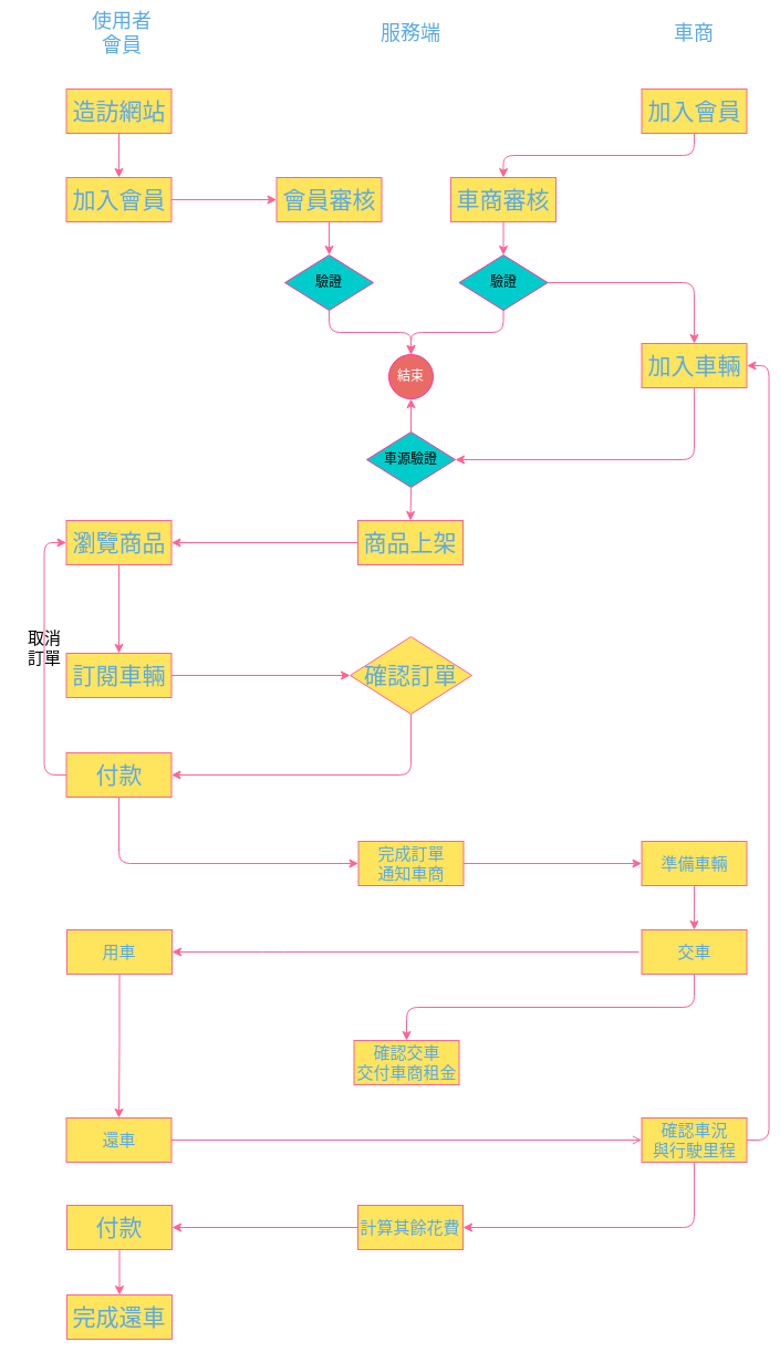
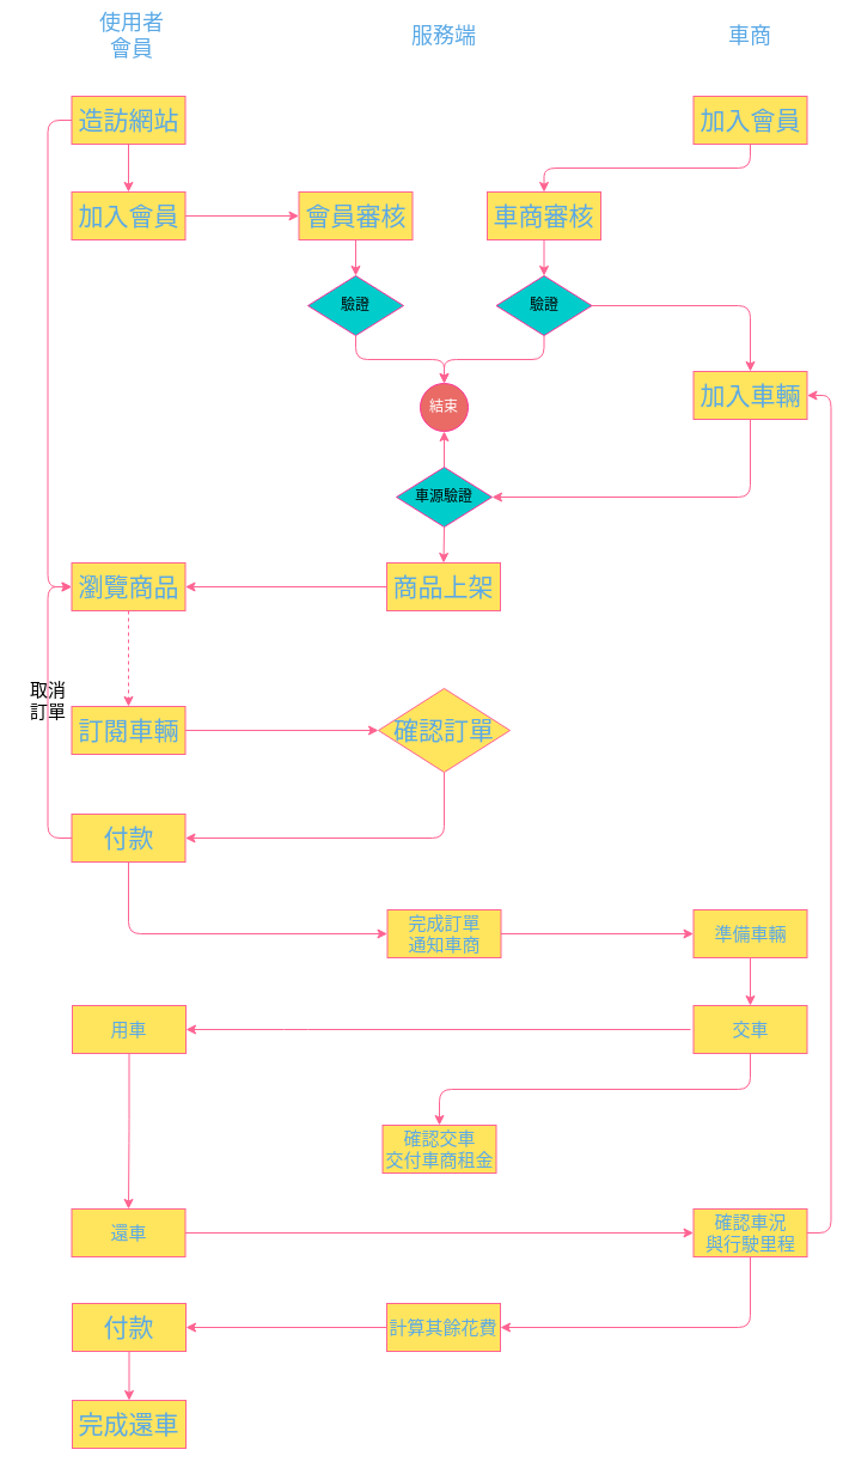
  <mxCell id="0" />
  <mxCell id="1" parent="0" />
  <mxCell id="2" value="使用者&lt;br style=&quot;font-size: 18px;&quot;&gt;會員" style="text;html=1;strokeColor=none;fillColor=none;align=center;verticalAlign=middle;whiteSpace=wrap;rounded=0;fontColor=#5AA9E6;fontSize=18;" vertex="1" parent="1"><mxGeometry x="60" y="20" width="100" height="20" as="geometry" /></mxCell>
  <mxCell id="3" value="服務端" style="text;html=1;strokeColor=none;fillColor=none;align=center;verticalAlign=middle;whiteSpace=wrap;rounded=0;fontColor=#5AA9E6;fontSize=18;" vertex="1" parent="1"><mxGeometry x="318" y="20" width="106" height="20" as="geometry" /></mxCell>
  <mxCell id="4" value="車商" style="text;html=1;strokeColor=none;fillColor=none;align=center;verticalAlign=middle;whiteSpace=wrap;rounded=0;fontColor=#5AA9E6;fontSize=18;" vertex="1" parent="1"><mxGeometry x="607" y="20" width="40" height="20" as="geometry" /></mxCell>
  <mxCell id="5" style="edgeStyle=orthogonalEdgeStyle;curved=0;rounded=1;sketch=0;orthogonalLoop=1;jettySize=auto;html=1;exitX=0.5;exitY=1;exitDx=0;exitDy=0;entryX=0.5;entryY=0;entryDx=0;entryDy=0;fontColor=#5AA9E6;strokeColor=#FF6392;fillColor=#FFE45E;" edge="1" parent="1" source="7" target="9"><mxGeometry relative="1" as="geometry" /></mxCell>
+ <mxCell id="6" style="edgeStyle=orthogonalEdgeStyle;curved=0;rounded=1;sketch=0;orthogonalLoop=1;jettySize=auto;html=1;exitX=0;exitY=0.5;exitDx=0;exitDy=0;entryX=0;entryY=0.5;entryDx=0;entryDy=0;fontColor=#FFFFFF;strokeColor=#FF6392;fillColor=#FFE45E;" edge="1" parent="1" source="7" target="30"><mxGeometry relative="1" as="geometry" /></mxCell>
  <mxCell id="7" value="造訪網站" style="rounded=0;whiteSpace=wrap;html=1;fontSize=21;fillColor=#FFE45E;strokeColor=#FF6392;fontColor=#5AA9E6;" vertex="1" parent="1"><mxGeometry x="59.5" y="80" width="95" height="40" as="geometry" /></mxCell>
  <mxCell id="8" style="edgeStyle=orthogonalEdgeStyle;curved=0;rounded=1;sketch=0;orthogonalLoop=1;jettySize=auto;html=1;exitX=1;exitY=0.5;exitDx=0;exitDy=0;entryX=0;entryY=0.5;entryDx=0;entryDy=0;fontColor=#FFFFFF;strokeColor=#FF6392;fillColor=#FFE45E;" edge="1" parent="1" source="9" target="11"><mxGeometry relative="1" as="geometry" /></mxCell>
  <mxCell id="9" value="加入會員" style="rounded=0;whiteSpace=wrap;html=1;fontSize=21;fillColor=#FFE45E;strokeColor=#FF6392;fontColor=#5AA9E6;" vertex="1" parent="1"><mxGeometry x="59.5" y="160" width="95" height="40" as="geometry" /></mxCell>
  <mxCell id="10" style="edgeStyle=orthogonalEdgeStyle;curved=0;rounded=1;sketch=0;orthogonalLoop=1;jettySize=auto;html=1;exitX=0.5;exitY=1;exitDx=0;exitDy=0;entryX=0.5;entryY=0;entryDx=0;entryDy=0;fontColor=#5AA9E6;strokeColor=#FF6392;fillColor=#FFE45E;" edge="1" parent="1" source="11" target="13"><mxGeometry relative="1" as="geometry" /></mxCell>
  <mxCell id="11" value="會員審核" style="rounded=0;whiteSpace=wrap;html=1;fontSize=21;fillColor=#FFE45E;strokeColor=#FF6392;fontColor=#5AA9E6;" vertex="1" parent="1"><mxGeometry x="249.5" y="160" width="95" height="40" as="geometry" /></mxCell>
  <mxCell id="12" style="edgeStyle=orthogonalEdgeStyle;curved=0;rounded=1;sketch=0;orthogonalLoop=1;jettySize=auto;html=1;exitX=0.5;exitY=1;exitDx=0;exitDy=0;entryX=0.5;entryY=0;entryDx=0;entryDy=0;fontColor=#FFFFFF;strokeColor=#FF6392;fillColor=#FFE45E;" edge="1" parent="1" source="13" target="14"><mxGeometry relative="1" as="geometry" /></mxCell>
  <mxCell id="13" value="驗證" style="rhombus;whiteSpace=wrap;html=1;rounded=0;sketch=0;strokeColor=#FF3399;fillColor=#00CCCC;" vertex="1" parent="1"><mxGeometry x="257" y="230" width="80" height="50" as="geometry" /></mxCell>
  <mxCell id="14" value="結束" style="ellipse;whiteSpace=wrap;html=1;aspect=fixed;rounded=0;sketch=0;fontColor=#FFFFFF;strokeColor=#FF3399;fillColor=#EA6B66;" vertex="1" parent="1"><mxGeometry x="351" y="320" width="40" height="40" as="geometry" /></mxCell>
  <mxCell id="15" style="edgeStyle=orthogonalEdgeStyle;curved=0;rounded=1;sketch=0;orthogonalLoop=1;jettySize=auto;html=1;exitX=0.5;exitY=1;exitDx=0;exitDy=0;fontColor=#FFFFFF;strokeColor=#FF6392;fillColor=#FFE45E;" edge="1" parent="1" source="16" target="18"><mxGeometry relative="1" as="geometry" /></mxCell>
  <mxCell id="16" value="加入會員" style="rounded=0;whiteSpace=wrap;html=1;fontSize=21;fillColor=#FFE45E;strokeColor=#FF6392;fontColor=#5AA9E6;" vertex="1" parent="1"><mxGeometry x="579.5" y="80" width="95" height="40" as="geometry" /></mxCell>
  <mxCell id="17" style="edgeStyle=orthogonalEdgeStyle;curved=0;rounded=1;sketch=0;orthogonalLoop=1;jettySize=auto;html=1;exitX=0.5;exitY=1;exitDx=0;exitDy=0;entryX=0.5;entryY=0;entryDx=0;entryDy=0;fontColor=#FFFFFF;strokeColor=#FF6392;fillColor=#FFE45E;" edge="1" parent="1" source="18" target="21"><mxGeometry relative="1" as="geometry" /></mxCell>
  <mxCell id="18" value="車商審核" style="rounded=0;whiteSpace=wrap;html=1;fontSize=21;fillColor=#FFE45E;strokeColor=#FF6392;fontColor=#5AA9E6;" vertex="1" parent="1"><mxGeometry x="407" y="160" width="95" height="40" as="geometry" /></mxCell>
  <mxCell id="19" style="edgeStyle=orthogonalEdgeStyle;curved=0;rounded=1;sketch=0;orthogonalLoop=1;jettySize=auto;html=1;exitX=1;exitY=0.5;exitDx=0;exitDy=0;entryX=0.5;entryY=0;entryDx=0;entryDy=0;fontColor=#FFFFFF;strokeColor=#FF6392;fillColor=#FFE45E;" edge="1" parent="1" source="21" target="23"><mxGeometry relative="1" as="geometry" /></mxCell>
  <mxCell id="20" style="edgeStyle=orthogonalEdgeStyle;curved=0;rounded=1;sketch=0;orthogonalLoop=1;jettySize=auto;html=1;exitX=0.5;exitY=1;exitDx=0;exitDy=0;entryX=0.5;entryY=0;entryDx=0;entryDy=0;fontColor=#FFFFFF;strokeColor=#FF6392;fillColor=#FFE45E;" edge="1" parent="1" source="21" target="14"><mxGeometry relative="1" as="geometry" /></mxCell>
  <mxCell id="21" value="驗證" style="rhombus;whiteSpace=wrap;html=1;rounded=0;sketch=0;strokeColor=#FF3399;fillColor=#00CCCC;" vertex="1" parent="1"><mxGeometry x="414.5" y="230" width="80" height="50" as="geometry" /></mxCell>
  <mxCell id="22" style="edgeStyle=orthogonalEdgeStyle;curved=0;rounded=1;sketch=0;orthogonalLoop=1;jettySize=auto;html=1;exitX=0.5;exitY=1;exitDx=0;exitDy=0;entryX=1;entryY=0.5;entryDx=0;entryDy=0;fontColor=#FFFFFF;strokeColor=#FF6392;fillColor=#FFE45E;" edge="1" parent="1" source="23" target="26"><mxGeometry relative="1" as="geometry"><mxPoint x="418" y="420" as="targetPoint" /></mxGeometry></mxCell>
  <mxCell id="23" value="加入車輛" style="rounded=0;whiteSpace=wrap;html=1;fontSize=21;fillColor=#FFE45E;strokeColor=#FF6392;fontColor=#5AA9E6;" vertex="1" parent="1"><mxGeometry x="579.5" y="310" width="95" height="40" as="geometry" /></mxCell>
  <mxCell id="24" style="edgeStyle=orthogonalEdgeStyle;curved=0;rounded=1;sketch=0;orthogonalLoop=1;jettySize=auto;html=1;exitX=0.5;exitY=0;exitDx=0;exitDy=0;entryX=0.5;entryY=1;entryDx=0;entryDy=0;fontColor=#FFFFFF;strokeColor=#FF6392;fillColor=#FFE45E;" edge="1" parent="1" source="26" target="14"><mxGeometry relative="1" as="geometry" /></mxCell>
  <mxCell id="25" style="edgeStyle=orthogonalEdgeStyle;curved=0;rounded=1;sketch=0;orthogonalLoop=1;jettySize=auto;html=1;exitX=0.5;exitY=1;exitDx=0;exitDy=0;entryX=0.5;entryY=0;entryDx=0;entryDy=0;fontColor=#FFFFFF;strokeColor=#FF6392;fillColor=#FFE45E;" edge="1" parent="1" source="26" target="28"><mxGeometry relative="1" as="geometry" /></mxCell>
  <mxCell id="26" value="車源驗證" style="rhombus;whiteSpace=wrap;html=1;rounded=0;sketch=0;strokeColor=#FF3399;fillColor=#00CCCC;" vertex="1" parent="1"><mxGeometry x="331" y="390" width="80" height="50" as="geometry" /></mxCell>
  <mxCell id="27" style="edgeStyle=orthogonalEdgeStyle;curved=0;rounded=1;sketch=0;orthogonalLoop=1;jettySize=auto;html=1;exitX=0;exitY=0.5;exitDx=0;exitDy=0;entryX=1;entryY=0.5;entryDx=0;entryDy=0;fontColor=#FFFFFF;strokeColor=#FF6392;fillColor=#FFE45E;" edge="1" parent="1" source="28" target="30"><mxGeometry relative="1" as="geometry" /></mxCell>
  <mxCell id="28" value="商品上架" style="rounded=0;whiteSpace=wrap;html=1;fontSize=21;fillColor=#FFE45E;strokeColor=#FF6392;fontColor=#5AA9E6;" vertex="1" parent="1"><mxGeometry x="323" y="470" width="95" height="40" as="geometry" /></mxCell>
- <mxCell id="29" style="edgeStyle=orthogonalEdgeStyle;curved=0;rounded=1;sketch=0;orthogonalLoop=1;jettySize=auto;html=1;exitX=0.5;exitY=1;exitDx=0;exitDy=0;entryX=0.5;entryY=0;entryDx=0;entryDy=0;fontSize=16;fontColor=#FFFFFF;strokeColor=#FF6392;fillColor=#FFE45E;" edge="1" parent="1" source="30" target="32"><mxGeometry relative="1" as="geometry" /></mxCell>
+ <mxCell id="29" style="edgeStyle=orthogonalEdgeStyle;curved=0;rounded=1;sketch=0;orthogonalLoop=1;jettySize=auto;html=1;exitX=0.5;exitY=1;exitDx=0;exitDy=0;entryX=0.5;entryY=0;entryDx=0;entryDy=0;fontSize=16;fontColor=#FFFFFF;strokeColor=#FF6392;fillColor=#FFE45E;dashed=1;" edge="1" parent="1" source="30" target="32"><mxGeometry relative="1" as="geometry" /></mxCell>
  <mxCell id="30" value="瀏覽商品" style="rounded=0;whiteSpace=wrap;html=1;fontSize=21;fillColor=#FFE45E;strokeColor=#FF6392;fontColor=#5AA9E6;" vertex="1" parent="1"><mxGeometry x="59.5" y="470" width="95" height="40" as="geometry" /></mxCell>
  <mxCell id="31" value="" style="edgeStyle=orthogonalEdgeStyle;curved=0;rounded=1;sketch=0;orthogonalLoop=1;jettySize=auto;html=1;fontSize=18;fontColor=#FFFFFF;strokeColor=#FF6392;fillColor=#FFE45E;" edge="1" parent="1" source="32" target="34"><mxGeometry relative="1" as="geometry" /></mxCell>
  <mxCell id="32" value="訂閱車輛" style="rounded=0;whiteSpace=wrap;html=1;fontSize=21;fillColor=#FFE45E;strokeColor=#FF6392;fontColor=#5AA9E6;" vertex="1" parent="1"><mxGeometry x="59.5" y="590" width="95" height="40" as="geometry" /></mxCell>
  <mxCell id="33" style="edgeStyle=orthogonalEdgeStyle;curved=0;rounded=1;sketch=0;orthogonalLoop=1;jettySize=auto;html=1;exitX=0.5;exitY=1;exitDx=0;exitDy=0;entryX=1;entryY=0.5;entryDx=0;entryDy=0;fontSize=18;fontColor=#FFFFFF;strokeColor=#FF6392;fillColor=#FFE45E;" edge="1" parent="1" source="34" target="37"><mxGeometry relative="1" as="geometry" /></mxCell>
  <mxCell id="34" value="確認訂單" style="rhombus;whiteSpace=wrap;html=1;rounded=0;fontSize=21;fontColor=#5AA9E6;strokeColor=#FF6392;fillColor=#FFE45E;" vertex="1" parent="1"><mxGeometry x="316" y="575" width="110" height="70" as="geometry" /></mxCell>
  <mxCell id="35" style="edgeStyle=orthogonalEdgeStyle;curved=0;rounded=1;sketch=0;orthogonalLoop=1;jettySize=auto;html=1;exitX=0.5;exitY=1;exitDx=0;exitDy=0;entryX=0;entryY=0.5;entryDx=0;entryDy=0;fontSize=15;fontColor=#FFFFFF;strokeColor=#FF6392;fillColor=#FFE45E;" edge="1" parent="1" source="37" target="39"><mxGeometry relative="1" as="geometry" /></mxCell>
  <mxCell id="36" style="edgeStyle=orthogonalEdgeStyle;curved=0;rounded=1;sketch=0;orthogonalLoop=1;jettySize=auto;html=1;exitX=0;exitY=0.5;exitDx=0;exitDy=0;entryX=0;entryY=0.5;entryDx=0;entryDy=0;fontSize=15;fontColor=#FFFFFF;strokeColor=#FF6392;fillColor=#FFE45E;" edge="1" parent="1" source="37" target="30"><mxGeometry relative="1" as="geometry" /></mxCell>
  <mxCell id="37" value="付款" style="rounded=0;whiteSpace=wrap;html=1;fontSize=21;fillColor=#FFE45E;strokeColor=#FF6392;fontColor=#5AA9E6;" vertex="1" parent="1"><mxGeometry x="59.5" y="680" width="95" height="40" as="geometry" /></mxCell>
  <mxCell id="38" style="edgeStyle=orthogonalEdgeStyle;curved=0;rounded=1;sketch=0;orthogonalLoop=1;jettySize=auto;html=1;exitX=1;exitY=0.5;exitDx=0;exitDy=0;entryX=0;entryY=0.5;entryDx=0;entryDy=0;fontSize=15;fontColor=#000000;strokeColor=#FF6392;fillColor=#FFE45E;" edge="1" parent="1" source="39" target="42"><mxGeometry relative="1" as="geometry" /></mxCell>
  <mxCell id="39" value="完成訂單&lt;br style=&quot;font-size: 15px;&quot;&gt;通知車商" style="rounded=0;whiteSpace=wrap;html=1;fontSize=15;fillColor=#FFE45E;strokeColor=#FF6392;fontColor=#5AA9E6;" vertex="1" parent="1"><mxGeometry x="323.5" y="760" width="95" height="40" as="geometry" /></mxCell>
  <mxCell id="40" value="取消訂單" style="text;html=1;strokeColor=none;fillColor=none;align=center;verticalAlign=middle;whiteSpace=wrap;rounded=0;sketch=0;fontSize=15;fontColor=#000000;" vertex="1" parent="1"><mxGeometry x="20" y="575" width="40" height="20" as="geometry" /></mxCell>
  <mxCell id="41" style="edgeStyle=orthogonalEdgeStyle;curved=0;rounded=1;sketch=0;orthogonalLoop=1;jettySize=auto;html=1;exitX=0.5;exitY=1;exitDx=0;exitDy=0;entryX=0.5;entryY=0;entryDx=0;entryDy=0;fontSize=15;fontColor=#000000;strokeColor=#FF6392;fillColor=#FFE45E;" edge="1" parent="1" source="42" target="45"><mxGeometry relative="1" as="geometry" /></mxCell>
  <mxCell id="42" value="準備車輛" style="rounded=0;whiteSpace=wrap;html=1;fontSize=15;fillColor=#FFE45E;strokeColor=#FF6392;fontColor=#5AA9E6;" vertex="1" parent="1"><mxGeometry x="579.5" y="760" width="95" height="40" as="geometry" /></mxCell>
  <mxCell id="43" style="edgeStyle=orthogonalEdgeStyle;curved=0;rounded=1;sketch=0;orthogonalLoop=1;jettySize=auto;html=1;entryX=1;entryY=0.5;entryDx=0;entryDy=0;fontSize=15;fontColor=#000000;strokeColor=#FF6392;fillColor=#FFE45E;" edge="1" parent="1" target="47"><mxGeometry relative="1" as="geometry"><mxPoint x="577" y="860" as="sourcePoint" /><Array as="points"><mxPoint x="247" y="860" /><mxPoint x="247" y="860" /></Array></mxGeometry></mxCell>
  <mxCell id="44" value="" style="edgeStyle=orthogonalEdgeStyle;curved=0;rounded=1;sketch=0;orthogonalLoop=1;jettySize=auto;html=1;fontSize=15;fontColor=#000000;strokeColor=#FF6392;fillColor=#FFE45E;exitX=0.5;exitY=1;exitDx=0;exitDy=0;" edge="1" parent="1" source="45" target="48"><mxGeometry relative="1" as="geometry" /></mxCell>
  <mxCell id="45" value="交車" style="rounded=0;whiteSpace=wrap;html=1;fontSize=15;fillColor=#FFE45E;strokeColor=#FF6392;fontColor=#5AA9E6;" vertex="1" parent="1"><mxGeometry x="579.5" y="840" width="95" height="40" as="geometry" /></mxCell>
  <mxCell id="46" style="edgeStyle=orthogonalEdgeStyle;curved=0;rounded=1;sketch=0;orthogonalLoop=1;jettySize=auto;html=1;exitX=0.5;exitY=1;exitDx=0;exitDy=0;entryX=0.5;entryY=0;entryDx=0;entryDy=0;fontSize=15;fontColor=#000000;strokeColor=#FF6392;fillColor=#FFE45E;" edge="1" parent="1" source="47" target="50"><mxGeometry relative="1" as="geometry" /></mxCell>
  <mxCell id="47" value="用車" style="rounded=0;whiteSpace=wrap;html=1;fontSize=15;fillColor=#FFE45E;strokeColor=#FF6392;fontColor=#5AA9E6;" vertex="1" parent="1"><mxGeometry x="60" y="840" width="95" height="40" as="geometry" /></mxCell>
  <mxCell id="48" value="確認交車&lt;br&gt;交付車商租金" style="rounded=0;whiteSpace=wrap;html=1;fontSize=15;fillColor=#FFE45E;strokeColor=#FF6392;fontColor=#5AA9E6;" vertex="1" parent="1"><mxGeometry x="319.5" y="940" width="95" height="40" as="geometry" /></mxCell>
- <mxCell id="49" style="edgeStyle=orthogonalEdgeStyle;curved=0;rounded=1;sketch=0;orthogonalLoop=1;jettySize=auto;html=1;exitX=1;exitY=0.5;exitDx=0;exitDy=0;entryX=0;entryY=0.5;entryDx=0;entryDy=0;fontSize=15;fontColor=#000000;strokeColor=#FF6392;fillColor=#FFE45E;endArrow=open;" edge="1" parent="1" source="50" target="53"><mxGeometry relative="1" as="geometry" /></mxCell>
+ <mxCell id="49" style="edgeStyle=orthogonalEdgeStyle;curved=0;rounded=1;sketch=0;orthogonalLoop=1;jettySize=auto;html=1;exitX=1;exitY=0.5;exitDx=0;exitDy=0;entryX=0;entryY=0.5;entryDx=0;entryDy=0;fontSize=15;fontColor=#000000;strokeColor=#FF6392;fillColor=#FFE45E;" edge="1" parent="1" source="50" target="53"><mxGeometry relative="1" as="geometry" /></mxCell>
  <mxCell id="50" value="還車" style="rounded=0;whiteSpace=wrap;html=1;fontSize=15;fillColor=#FFE45E;strokeColor=#FF6392;fontColor=#5AA9E6;" vertex="1" parent="1"><mxGeometry x="59.5" y="1010" width="95" height="40" as="geometry" /></mxCell>
  <mxCell id="51" style="edgeStyle=orthogonalEdgeStyle;curved=0;rounded=1;sketch=0;orthogonalLoop=1;jettySize=auto;html=1;exitX=0.5;exitY=1;exitDx=0;exitDy=0;fontSize=15;fontColor=#000000;strokeColor=#FF6392;fillColor=#FFE45E;entryX=1;entryY=0.5;entryDx=0;entryDy=0;" edge="1" parent="1" source="53" target="55"><mxGeometry relative="1" as="geometry"><mxPoint x="447" y="1090" as="targetPoint" /></mxGeometry></mxCell>
  <mxCell id="52" style="edgeStyle=orthogonalEdgeStyle;curved=0;rounded=1;sketch=0;orthogonalLoop=1;jettySize=auto;html=1;exitX=1;exitY=0.5;exitDx=0;exitDy=0;entryX=1;entryY=0.5;entryDx=0;entryDy=0;fontSize=18;fontColor=#000000;strokeColor=#FF6392;fillColor=#FFE45E;" edge="1" parent="1" source="53" target="23"><mxGeometry relative="1" as="geometry" /></mxCell>
  <mxCell id="53" value="確認車況&lt;br&gt;與行駛里程" style="rounded=0;whiteSpace=wrap;html=1;fontSize=15;fillColor=#FFE45E;strokeColor=#FF6392;fontColor=#5AA9E6;" vertex="1" parent="1"><mxGeometry x="579.5" y="1010" width="95" height="40" as="geometry" /></mxCell>
  <mxCell id="54" style="edgeStyle=orthogonalEdgeStyle;curved=0;rounded=1;sketch=0;orthogonalLoop=1;jettySize=auto;html=1;exitX=0;exitY=0.5;exitDx=0;exitDy=0;entryX=1;entryY=0.5;entryDx=0;entryDy=0;fontSize=15;fontColor=#000000;strokeColor=#FF6392;fillColor=#FFE45E;" edge="1" parent="1" source="55" target="57"><mxGeometry relative="1" as="geometry" /></mxCell>
  <mxCell id="55" value="計算其餘花費" style="rounded=0;whiteSpace=wrap;html=1;fontSize=15;fillColor=#FFE45E;strokeColor=#FF6392;fontColor=#5AA9E6;" vertex="1" parent="1"><mxGeometry x="323" y="1089" width="95" height="40" as="geometry" /></mxCell>
  <mxCell id="56" style="edgeStyle=orthogonalEdgeStyle;curved=0;rounded=1;sketch=0;orthogonalLoop=1;jettySize=auto;html=1;exitX=0.5;exitY=1;exitDx=0;exitDy=0;entryX=0.5;entryY=0;entryDx=0;entryDy=0;fontSize=18;fontColor=#000000;strokeColor=#FF6392;fillColor=#FFE45E;" edge="1" parent="1" source="57" target="58"><mxGeometry relative="1" as="geometry" /></mxCell>
  <mxCell id="57" value="付款" style="rounded=0;whiteSpace=wrap;html=1;fontSize=21;fillColor=#FFE45E;strokeColor=#FF6392;fontColor=#5AA9E6;" vertex="1" parent="1"><mxGeometry x="60" y="1089" width="95" height="40" as="geometry" /></mxCell>
  <mxCell id="58" value="完成還車" style="rounded=0;whiteSpace=wrap;html=1;fontSize=21;fillColor=#FFE45E;strokeColor=#FF6392;fontColor=#5AA9E6;" vertex="1" parent="1"><mxGeometry x="60" y="1170" width="95" height="40" as="geometry" /></mxCell>
